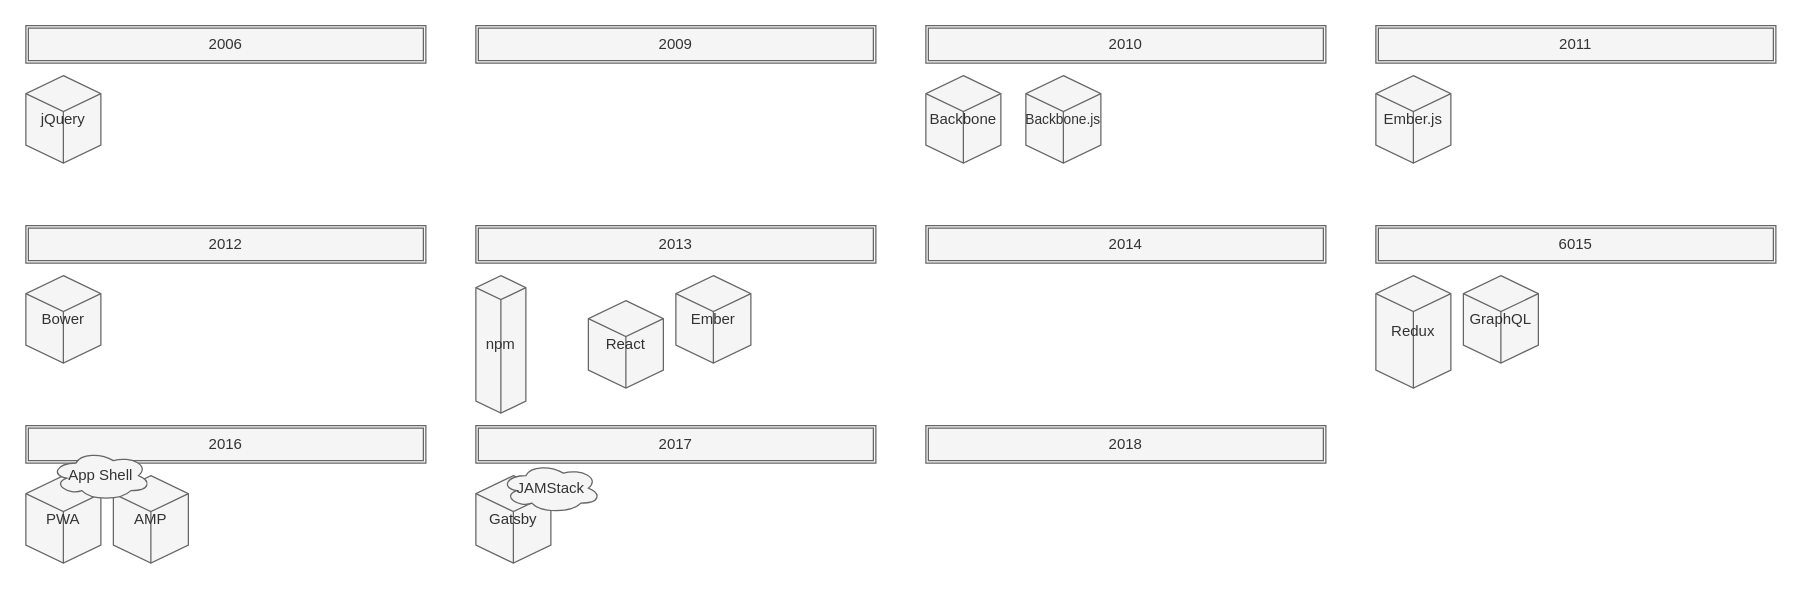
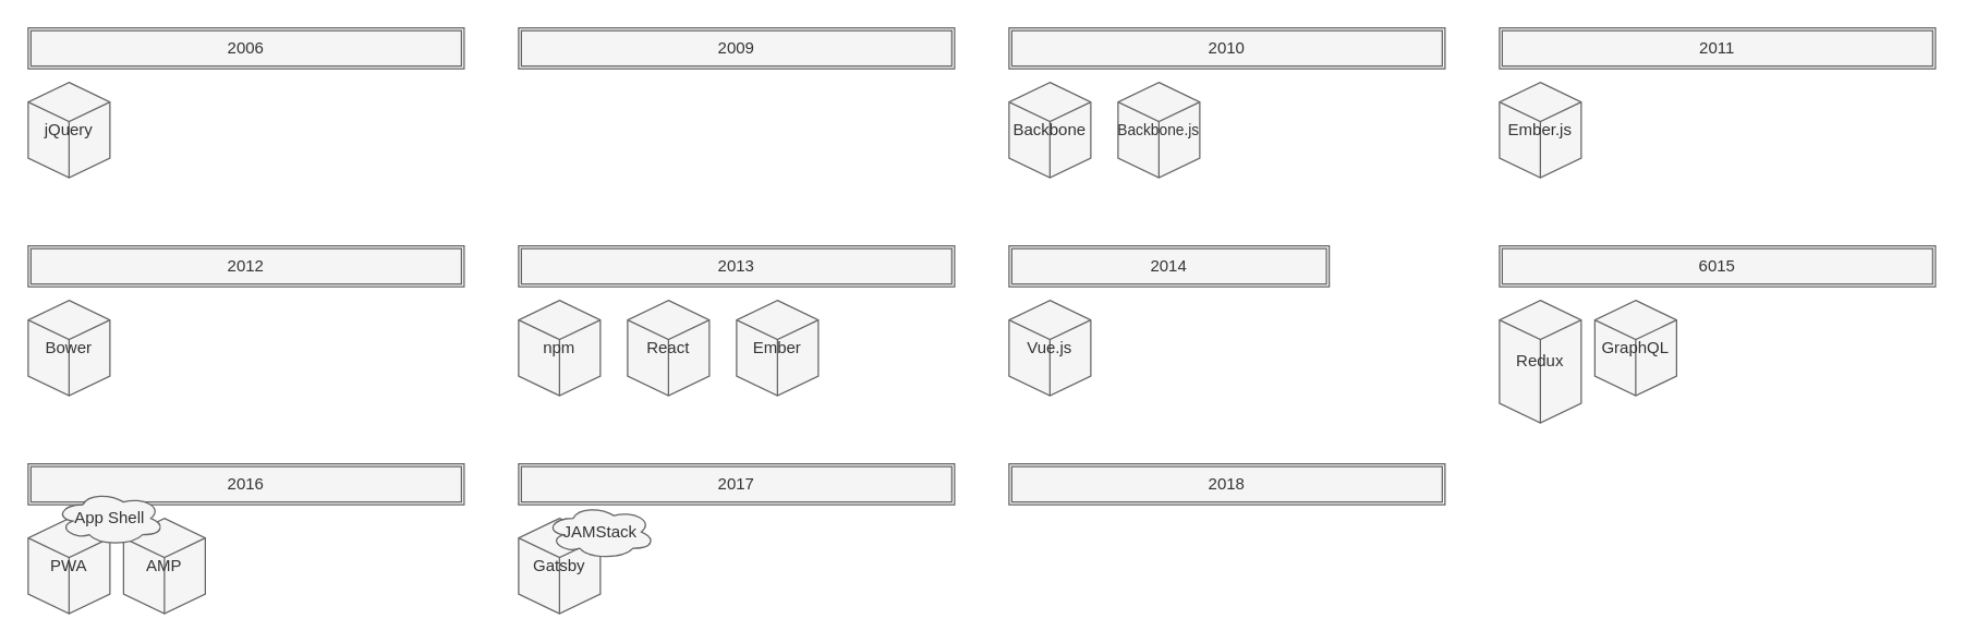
  <mxCell id="0" />
  <mxCell id="1" parent="0" />
- <mxCell id="2" value="2014" style="shape=ext;double=1;rounded=0;whiteSpace=wrap;html=1;shadow=0;sketch=0;fillColor=#f5f5f5;strokeColor=#666666;fontColor=#333333;" parent="1" vertex="1"><mxGeometry x="740" y="180" width="320" height="30" as="geometry" /></mxCell>
+ <mxCell id="2" value="2014" style="shape=ext;double=1;rounded=0;whiteSpace=wrap;html=1;shadow=0;sketch=0;fillColor=#f5f5f5;strokeColor=#666666;fontColor=#333333;" parent="1" vertex="1"><mxGeometry x="740" y="180" width="235" height="30" as="geometry" /></mxCell>
  <mxCell id="3" value="2012" style="shape=ext;double=1;rounded=0;whiteSpace=wrap;html=1;shadow=0;sketch=0;fillColor=#f5f5f5;strokeColor=#666666;fontColor=#333333;" parent="1" vertex="1"><mxGeometry y="180" width="320" height="30" as="geometry" x="20" /></mxCell>
  <mxCell id="4" value="2010" style="shape=ext;double=1;rounded=0;whiteSpace=wrap;html=1;shadow=0;sketch=0;fillColor=#f5f5f5;strokeColor=#666666;fontColor=#333333;" parent="1" vertex="1"><mxGeometry x="740" width="320" height="30" as="geometry" y="20" /></mxCell>
  <mxCell id="5" value="Backbone" style="html=1;whiteSpace=wrap;shape=isoCube2;backgroundOutline=1;isoAngle=15;shadow=0;sketch=0;fillColor=#f5f5f5;strokeColor=#666666;fontColor=#333333;" parent="1" vertex="1"><mxGeometry x="740" y="60" width="60" height="70" as="geometry" /></mxCell>
  <mxCell id="6" value="2013" style="shape=ext;double=1;rounded=0;whiteSpace=wrap;html=1;shadow=0;sketch=0;fillColor=#f5f5f5;strokeColor=#666666;fontColor=#333333;" parent="1" vertex="1"><mxGeometry x="380" y="180" width="320" height="30" as="geometry" /></mxCell>
- <mxCell id="7" value="React" style="html=1;whiteSpace=wrap;shape=isoCube2;backgroundOutline=1;isoAngle=15;shadow=0;sketch=0;fillColor=#f5f5f5;strokeColor=#666666;fontColor=#333333;" parent="1" vertex="1"><mxGeometry x="470" y="240" width="60" height="70" as="geometry" /></mxCell>
+ <mxCell id="7" value="React" style="html=1;whiteSpace=wrap;shape=isoCube2;backgroundOutline=1;isoAngle=15;shadow=0;sketch=0;fillColor=#f5f5f5;strokeColor=#666666;fontColor=#333333;" parent="1" vertex="1"><mxGeometry x="460" y="220" width="60" height="70" as="geometry" /></mxCell>
  <mxCell id="8" value="6015" style="shape=ext;double=1;rounded=0;whiteSpace=wrap;html=1;shadow=0;sketch=0;fillColor=#f5f5f5;strokeColor=#666666;fontColor=#333333;" parent="1" vertex="1"><mxGeometry x="1100" y="180" width="320" height="30" as="geometry" /></mxCell>
  <mxCell id="9" value="Redux" style="html=1;whiteSpace=wrap;shape=isoCube2;backgroundOutline=1;isoAngle=15;shadow=0;sketch=0;fillColor=#f5f5f5;strokeColor=#666666;fontColor=#333333;" parent="1" vertex="1"><mxGeometry x="1100" y="220" width="60" height="90" as="geometry" /></mxCell>
+ <mxCell id="10" value="Vue.js" style="html=1;whiteSpace=wrap;shape=isoCube2;backgroundOutline=1;isoAngle=15;shadow=0;sketch=0;fillColor=#f5f5f5;strokeColor=#666666;fontColor=#333333;" parent="1" vertex="1"><mxGeometry x="740" y="220" width="60" height="70" as="geometry" /></mxCell>
  <mxCell id="11" value="2017" style="shape=ext;double=1;rounded=0;whiteSpace=wrap;html=1;shadow=0;sketch=0;fillColor=#f5f5f5;strokeColor=#666666;fontColor=#333333;" parent="1" vertex="1"><mxGeometry x="380" y="340" width="320" height="30" as="geometry" /></mxCell>
  <mxCell id="12" value="Gatsby" style="html=1;whiteSpace=wrap;shape=isoCube2;backgroundOutline=1;isoAngle=15;shadow=0;sketch=0;fillColor=#f5f5f5;strokeColor=#666666;fontColor=#333333;" parent="1" vertex="1"><mxGeometry x="380" y="380" width="60" height="70" as="geometry" /></mxCell>
  <mxCell id="13" value="GraphQL" style="html=1;whiteSpace=wrap;shape=isoCube2;backgroundOutline=1;isoAngle=15;shadow=0;sketch=0;fillColor=#f5f5f5;strokeColor=#666666;fontColor=#333333;" parent="1" vertex="1"><mxGeometry x="1170" y="220" width="60" height="70" as="geometry" /></mxCell>
  <mxCell id="14" value="2018" style="shape=ext;double=1;rounded=0;whiteSpace=wrap;html=1;shadow=0;sketch=0;fillColor=#f5f5f5;strokeColor=#666666;fontColor=#333333;" parent="1" vertex="1"><mxGeometry x="740" y="340" width="320" height="30" as="geometry" /></mxCell>
  <mxCell id="15" value="&lt;font style=&quot;font-size: 11px&quot;&gt;Backbone.js&lt;/font&gt;" style="html=1;whiteSpace=wrap;shape=isoCube2;backgroundOutline=1;isoAngle=15;shadow=0;sketch=0;fillColor=#f5f5f5;strokeColor=#666666;fontColor=#333333;" parent="1" vertex="1"><mxGeometry x="820" y="60" width="60" height="70" as="geometry" /></mxCell>
  <mxCell id="16" value="2011" style="shape=ext;double=1;rounded=0;whiteSpace=wrap;html=1;shadow=0;sketch=0;fillColor=#f5f5f5;strokeColor=#666666;fontColor=#333333;" parent="1" vertex="1"><mxGeometry x="1100" width="320" height="30" as="geometry" y="20" /></mxCell>
  <mxCell id="17" value="Ember.js" style="html=1;whiteSpace=wrap;shape=isoCube2;backgroundOutline=1;isoAngle=15;shadow=0;sketch=0;fillColor=#f5f5f5;strokeColor=#666666;fontColor=#333333;" parent="1" vertex="1"><mxGeometry x="1100" y="60" width="60" height="70" as="geometry" /></mxCell>
  <mxCell id="18" value="JAMStack" style="ellipse;shape=cloud;whiteSpace=wrap;html=1;shadow=0;sketch=0;fillColor=#f5f5f5;align=center;strokeColor=#666666;fontColor=#333333;" parent="1" vertex="1"><mxGeometry x="400" y="370" width="80" height="40" as="geometry" /></mxCell>
  <mxCell id="19" value="2016" style="shape=ext;double=1;rounded=0;whiteSpace=wrap;html=1;shadow=0;sketch=0;fillColor=#f5f5f5;strokeColor=#666666;fontColor=#333333;" parent="1" vertex="1"><mxGeometry y="340" width="320" height="30" as="geometry" x="20" /></mxCell>
  <mxCell id="20" value="PWA" style="html=1;whiteSpace=wrap;shape=isoCube2;backgroundOutline=1;isoAngle=15;shadow=0;sketch=0;fillColor=#f5f5f5;strokeColor=#666666;fontColor=#333333;" parent="1" vertex="1"><mxGeometry y="380" width="60" height="70" as="geometry" x="20" /></mxCell>
  <mxCell id="21" value="AMP" style="html=1;whiteSpace=wrap;shape=isoCube2;backgroundOutline=1;isoAngle=15;shadow=0;sketch=0;fillColor=#f5f5f5;strokeColor=#666666;fontColor=#333333;" parent="1" vertex="1"><mxGeometry x="90" y="380" width="60" height="70" as="geometry" /></mxCell>
  <mxCell id="22" value="App Shell" style="ellipse;shape=cloud;whiteSpace=wrap;html=1;shadow=0;sketch=0;fillColor=#f5f5f5;align=center;strokeColor=#666666;fontColor=#333333;" parent="1" vertex="1"><mxGeometry x="40" y="360" width="80" height="40" as="geometry" /></mxCell>
  <mxCell id="23" value="Ember" style="html=1;whiteSpace=wrap;shape=isoCube2;backgroundOutline=1;isoAngle=15;shadow=0;sketch=0;fillColor=#f5f5f5;strokeColor=#666666;fontColor=#333333;" parent="1" vertex="1"><mxGeometry x="540" y="220" width="60" height="70" as="geometry" /></mxCell>
  <mxCell id="24" value="2009" style="shape=ext;double=1;rounded=0;whiteSpace=wrap;html=1;shadow=0;sketch=0;fillColor=#f5f5f5;strokeColor=#666666;fontColor=#333333;" parent="1" vertex="1"><mxGeometry x="380" width="320" height="30" as="geometry" y="20" /></mxCell>
  <mxCell id="25" value="2006" style="shape=ext;double=1;rounded=0;whiteSpace=wrap;html=1;shadow=0;sketch=0;fillColor=#f5f5f5;strokeColor=#666666;fontColor=#333333;" parent="1" vertex="1"><mxGeometry width="320" height="30" as="geometry" x="20" y="20" /></mxCell>
  <mxCell id="26" value="jQuery" style="html=1;whiteSpace=wrap;shape=isoCube2;backgroundOutline=1;isoAngle=15;shadow=0;sketch=0;fillColor=#f5f5f5;strokeColor=#666666;fontColor=#333333;" parent="1" vertex="1"><mxGeometry y="60" width="60" height="70" as="geometry" x="20" /></mxCell>
  <mxCell id="27" value="Bower" style="html=1;whiteSpace=wrap;shape=isoCube2;backgroundOutline=1;isoAngle=15;shadow=0;sketch=0;fillColor=#f5f5f5;strokeColor=#666666;fontColor=#333333;" parent="1" vertex="1"><mxGeometry y="220" width="60" height="70" as="geometry" x="20" /></mxCell>
- <mxCell id="28" value="npm" style="html=1;whiteSpace=wrap;shape=isoCube2;backgroundOutline=1;isoAngle=15;shadow=0;sketch=0;fillColor=#f5f5f5;strokeColor=#666666;fontColor=#333333;" parent="1" vertex="1"><mxGeometry x="380" y="220" width="40" height="110" as="geometry" /></mxCell>
+ <mxCell id="28" value="npm" style="html=1;whiteSpace=wrap;shape=isoCube2;backgroundOutline=1;isoAngle=15;shadow=0;sketch=0;fillColor=#f5f5f5;strokeColor=#666666;fontColor=#333333;" parent="1" vertex="1"><mxGeometry x="380" y="220" width="60" height="70" as="geometry" /></mxCell>
